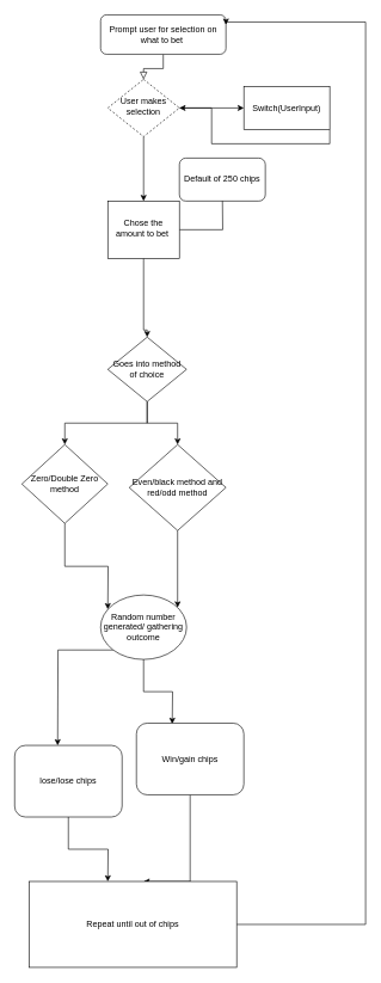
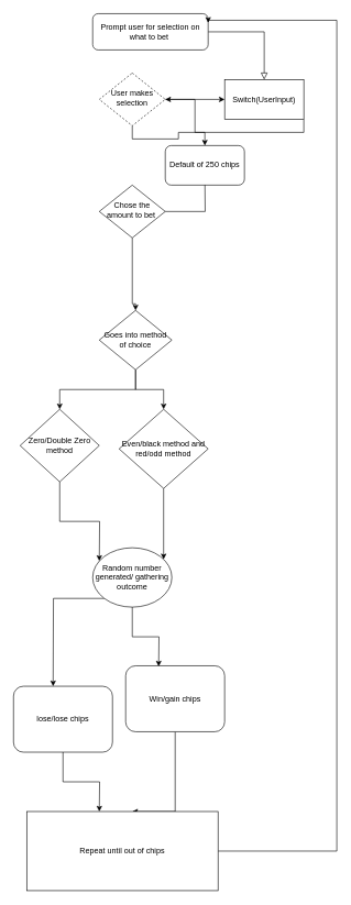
  <mxCell id="0" />
  <mxCell id="1" parent="0" />
- <mxCell id="2" value="" style="rounded=0;html=1;jettySize=auto;orthogonalLoop=1;fontSize=11;endArrow=block;endFill=0;endSize=8;strokeWidth=1;shadow=0;labelBackgroundColor=none;edgeStyle=orthogonalEdgeStyle;" parent="1" source="3" target="6" edge="1"><mxGeometry relative="1" as="geometry" /></mxCell>
+ <mxCell id="2" value="" style="rounded=0;html=1;jettySize=auto;orthogonalLoop=1;fontSize=11;endArrow=block;endFill=0;endSize=8;strokeWidth=1;shadow=0;labelBackgroundColor=none;edgeStyle=orthogonalEdgeStyle;" parent="1" source="3" target="12" edge="1"><mxGeometry relative="1" as="geometry" /></mxCell>
  <mxCell id="3" value="Prompt user for selection on what to bet&amp;nbsp;" style="rounded=1;whiteSpace=wrap;html=1;fontSize=12;glass=0;strokeWidth=1;shadow=0;" parent="1" vertex="1"><mxGeometry x="140" y="20" width="175" height="55" as="geometry" /></mxCell>
- <mxCell id="4" value="" style="edgeStyle=orthogonalEdgeStyle;rounded=0;orthogonalLoop=1;jettySize=auto;html=1;" edge="1" parent="1" source="6" target="9"><mxGeometry relative="1" as="geometry" /></mxCell>
+ <mxCell id="4" value="" style="edgeStyle=orthogonalEdgeStyle;rounded=0;orthogonalLoop=1;jettySize=auto;html=1;" edge="1" parent="1" source="6" target="10"><mxGeometry relative="1" as="geometry" /></mxCell>
  <mxCell id="5" style="edgeStyle=orthogonalEdgeStyle;rounded=0;orthogonalLoop=1;jettySize=auto;html=1;exitX=1;exitY=0.5;exitDx=0;exitDy=0;" edge="1" parent="1" source="6"><mxGeometry relative="1" as="geometry"><mxPoint x="340" y="150" as="targetPoint" /></mxGeometry></mxCell>
  <mxCell id="6" value="User makes selection" style="rhombus;whiteSpace=wrap;html=1;shadow=0;fontFamily=Helvetica;fontSize=12;align=center;strokeWidth=1;spacing=6;spacingTop=-4;dashed=1;" parent="1" vertex="1"><mxGeometry x="150" y="110" width="100" height="80" as="geometry" /></mxCell>
  <mxCell id="7" style="edgeStyle=orthogonalEdgeStyle;rounded=0;orthogonalLoop=1;jettySize=auto;html=1;exitX=0.5;exitY=1;exitDx=0;exitDy=0;entryX=0.5;entryY=0;entryDx=0;entryDy=0;" edge="1" parent="1" source="9" target="15"><mxGeometry relative="1" as="geometry"><mxPoint x="210" y="460" as="targetPoint" /><Array as="points"><mxPoint x="200" y="460" /><mxPoint x="205" y="460" /></Array></mxGeometry></mxCell>
  <mxCell id="8" style="edgeStyle=orthogonalEdgeStyle;rounded=0;orthogonalLoop=1;jettySize=auto;html=1;exitX=1;exitY=0.5;exitDx=0;exitDy=0;" edge="1" parent="1" source="9"><mxGeometry relative="1" as="geometry"><mxPoint x="310" y="270" as="targetPoint" /></mxGeometry></mxCell>
- <mxCell id="9" value="Chose the amount to bet&amp;nbsp;" style="whiteSpace=wrap;html=1;shadow=0;fontFamily=Helvetica;fontSize=12;align=center;strokeWidth=1;spacing=6;spacingTop=-4;rounded=0;" parent="1" vertex="1"><mxGeometry x="150" y="280" width="100" height="80" as="geometry" /></mxCell>
+ <mxCell id="9" value="Chose the amount to bet&amp;nbsp;" style="rhombus;whiteSpace=wrap;html=1;shadow=0;fontFamily=Helvetica;fontSize=12;align=center;strokeWidth=1;spacing=6;spacingTop=-4;" parent="1" vertex="1"><mxGeometry x="150" y="280" width="100" height="80" as="geometry" /></mxCell>
  <mxCell id="10" value="Default of 250 chips" style="rounded=1;whiteSpace=wrap;html=1;" vertex="1" parent="1"><mxGeometry x="250" y="220" width="120" height="60" as="geometry" /></mxCell>
  <mxCell id="11" style="edgeStyle=orthogonalEdgeStyle;rounded=0;orthogonalLoop=1;jettySize=auto;html=1;exitX=1;exitY=1;exitDx=0;exitDy=0;" edge="1" parent="1" source="12" target="6"><mxGeometry relative="1" as="geometry" /></mxCell>
  <mxCell id="12" value="Switch(UserInput)" style="rounded=0;whiteSpace=wrap;html=1;" vertex="1" parent="1"><mxGeometry x="340" y="120" width="120" height="60" as="geometry" /></mxCell>
  <mxCell id="13" style="edgeStyle=orthogonalEdgeStyle;rounded=0;orthogonalLoop=1;jettySize=auto;html=1;" edge="1" parent="1" source="15" target="19"><mxGeometry relative="1" as="geometry"><mxPoint x="80" y="660" as="targetPoint" /></mxGeometry></mxCell>
  <mxCell id="14" style="edgeStyle=orthogonalEdgeStyle;rounded=0;orthogonalLoop=1;jettySize=auto;html=1;exitX=0.5;exitY=1;exitDx=0;exitDy=0;" edge="1" parent="1" source="15" target="17"><mxGeometry relative="1" as="geometry"><mxPoint x="205" y="660" as="targetPoint" /></mxGeometry></mxCell>
  <mxCell id="15" value="Goes into method of choice" style="rhombus;whiteSpace=wrap;html=1;" vertex="1" parent="1"><mxGeometry x="150" y="470" width="110" height="90" as="geometry" /></mxCell>
  <mxCell id="16" style="edgeStyle=orthogonalEdgeStyle;rounded=0;orthogonalLoop=1;jettySize=auto;html=1;" edge="1" parent="1" source="17" target="22"><mxGeometry relative="1" as="geometry"><mxPoint x="210" y="880" as="targetPoint" /><Array as="points"><mxPoint x="190" y="850" /></Array></mxGeometry></mxCell>
  <mxCell id="17" value="Even/black method and red/odd method" style="rhombus;whiteSpace=wrap;html=1;" vertex="1" parent="1"><mxGeometry x="180" y="620" width="135" height="120" as="geometry" /></mxCell>
  <mxCell id="18" style="edgeStyle=orthogonalEdgeStyle;rounded=0;orthogonalLoop=1;jettySize=auto;html=1;" edge="1" parent="1" source="19"><mxGeometry relative="1" as="geometry"><mxPoint x="150" y="850" as="targetPoint" /></mxGeometry></mxCell>
  <mxCell id="19" value="Zero/Double Zero method" style="rhombus;whiteSpace=wrap;html=1;" vertex="1" parent="1"><mxGeometry x="30" y="620" width="120" height="110" as="geometry" /></mxCell>
  <mxCell id="20" style="edgeStyle=orthogonalEdgeStyle;rounded=0;orthogonalLoop=1;jettySize=auto;html=1;" edge="1" parent="1" source="22"><mxGeometry relative="1" as="geometry"><mxPoint x="240" y="1010" as="targetPoint" /></mxGeometry></mxCell>
  <mxCell id="21" style="edgeStyle=orthogonalEdgeStyle;rounded=0;orthogonalLoop=1;jettySize=auto;html=1;exitX=0;exitY=1;exitDx=0;exitDy=0;" edge="1" parent="1" source="22"><mxGeometry relative="1" as="geometry"><mxPoint x="80" y="1040" as="targetPoint" /></mxGeometry></mxCell>
  <mxCell id="22" value="Random number generated/ gathering outcome" style="ellipse;whiteSpace=wrap;html=1;" vertex="1" parent="1"><mxGeometry x="140" y="830" width="120" height="90" as="geometry" /></mxCell>
  <mxCell id="23" style="edgeStyle=orthogonalEdgeStyle;rounded=0;orthogonalLoop=1;jettySize=auto;html=1;exitX=0.5;exitY=1;exitDx=0;exitDy=0;" edge="1" parent="1" source="24"><mxGeometry relative="1" as="geometry"><mxPoint x="200" y="1230" as="targetPoint" /><Array as="points"><mxPoint x="265" y="1170" /><mxPoint x="265" y="1170" /></Array></mxGeometry></mxCell>
  <mxCell id="24" value="Win/gain chips" style="rounded=1;whiteSpace=wrap;html=1;" vertex="1" parent="1"><mxGeometry x="190" y="1009" width="150" height="100" as="geometry" /></mxCell>
  <mxCell id="25" style="edgeStyle=orthogonalEdgeStyle;rounded=0;orthogonalLoop=1;jettySize=auto;html=1;exitX=0.5;exitY=1;exitDx=0;exitDy=0;" edge="1" parent="1" source="26"><mxGeometry relative="1" as="geometry"><mxPoint x="150" y="1230" as="targetPoint" /></mxGeometry></mxCell>
  <mxCell id="26" value="lose/lose chips" style="rounded=1;whiteSpace=wrap;html=1;" vertex="1" parent="1"><mxGeometry x="20" y="1040" width="150" height="100" as="geometry" /></mxCell>
  <mxCell id="27" style="edgeStyle=orthogonalEdgeStyle;rounded=0;orthogonalLoop=1;jettySize=auto;html=1;exitX=1;exitY=0.5;exitDx=0;exitDy=0;entryX=1;entryY=0.25;entryDx=0;entryDy=0;" edge="1" parent="1" source="28" target="3"><mxGeometry relative="1" as="geometry"><mxPoint x="530" y="30" as="targetPoint" /><Array as="points"><mxPoint x="510" y="1290" /><mxPoint x="510" y="30" /></Array></mxGeometry></mxCell>
  <mxCell id="28" value="Repeat until out of chips" style="rounded=0;whiteSpace=wrap;html=1;" vertex="1" parent="1"><mxGeometry x="40" y="1230" width="290" height="120" as="geometry" /></mxCell>
